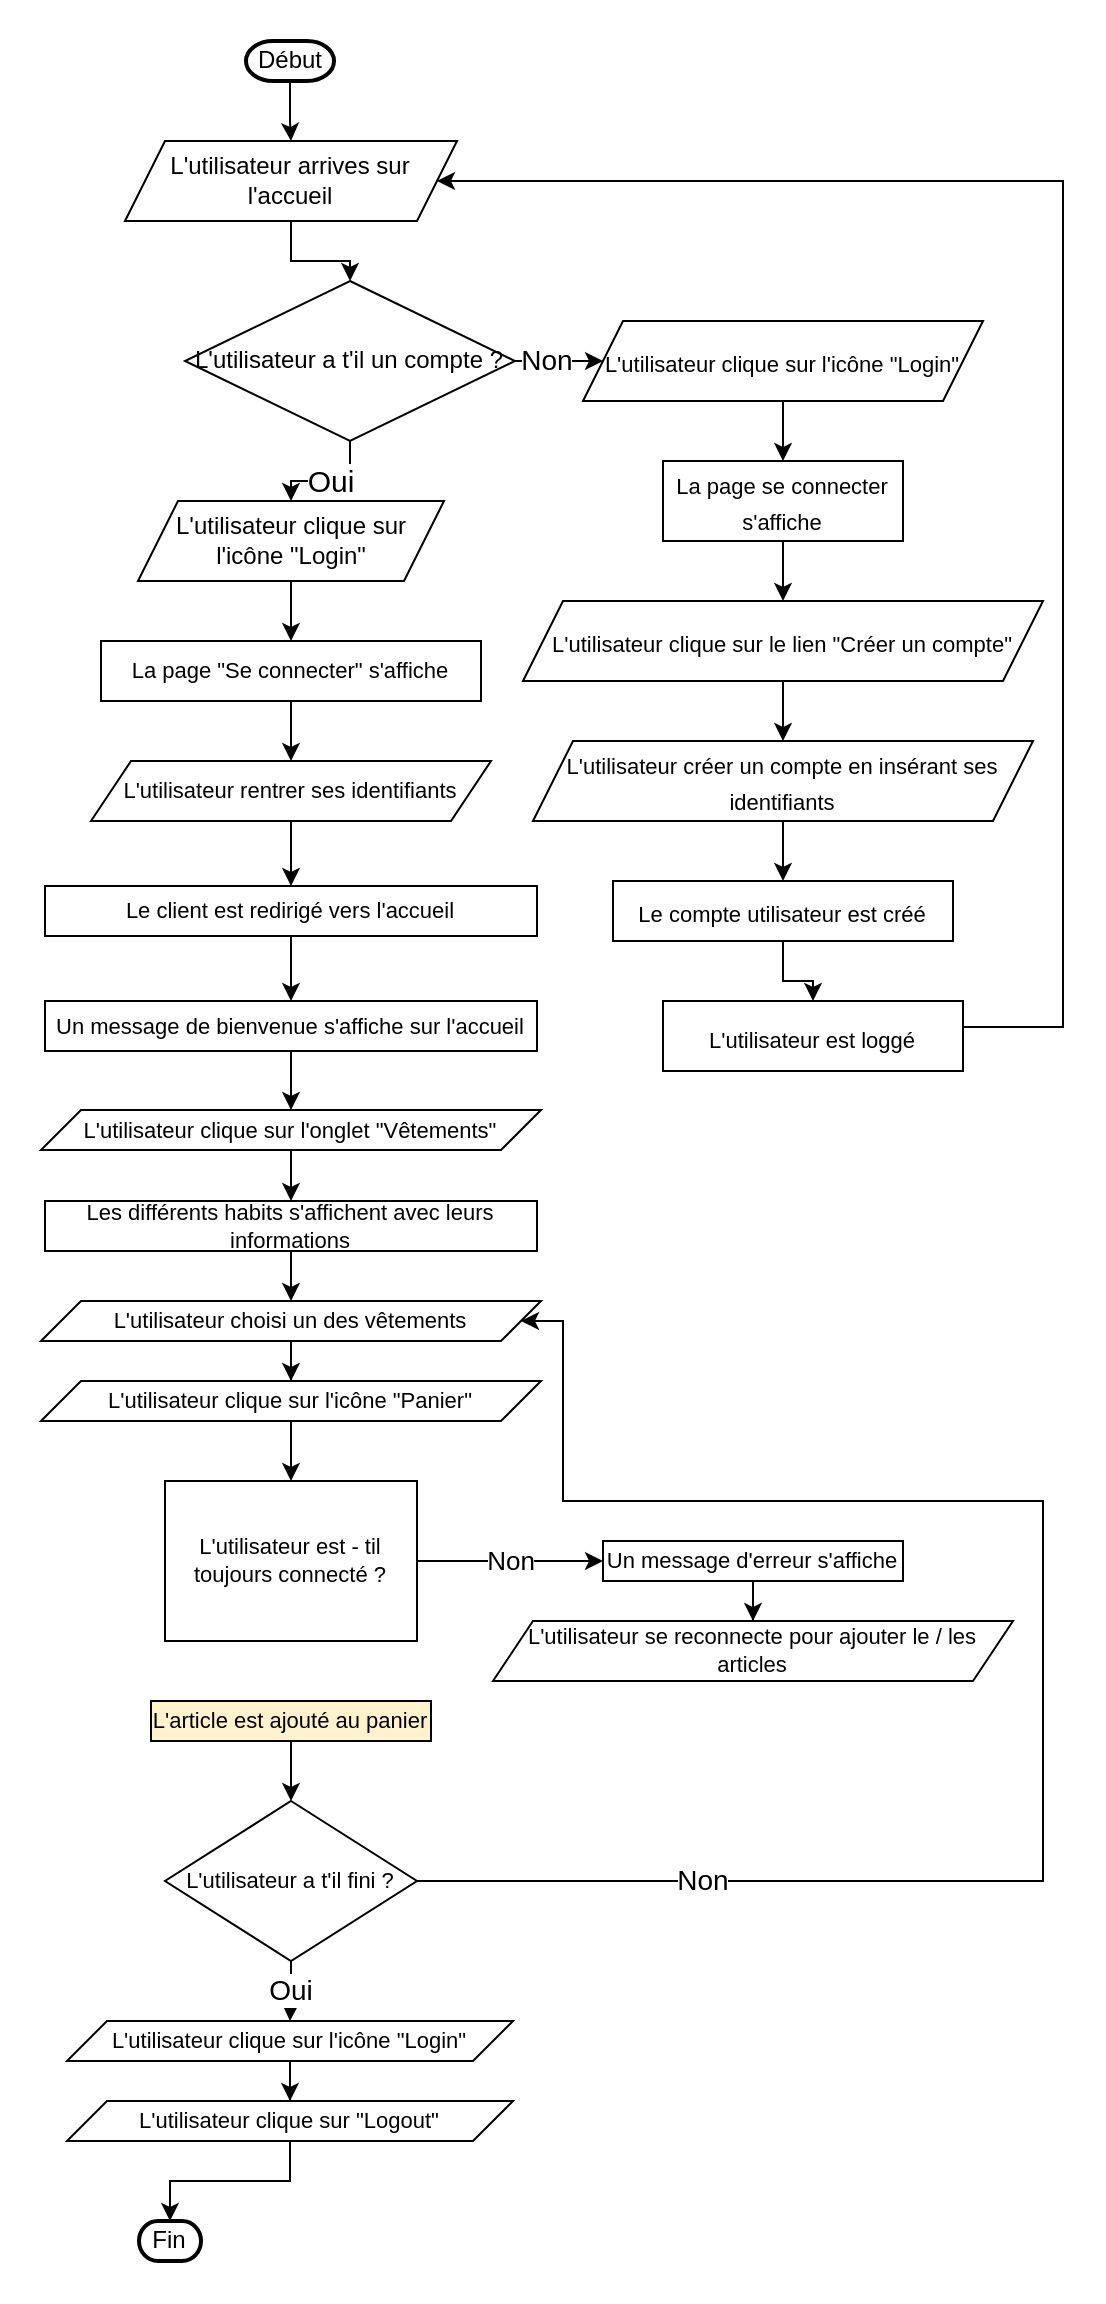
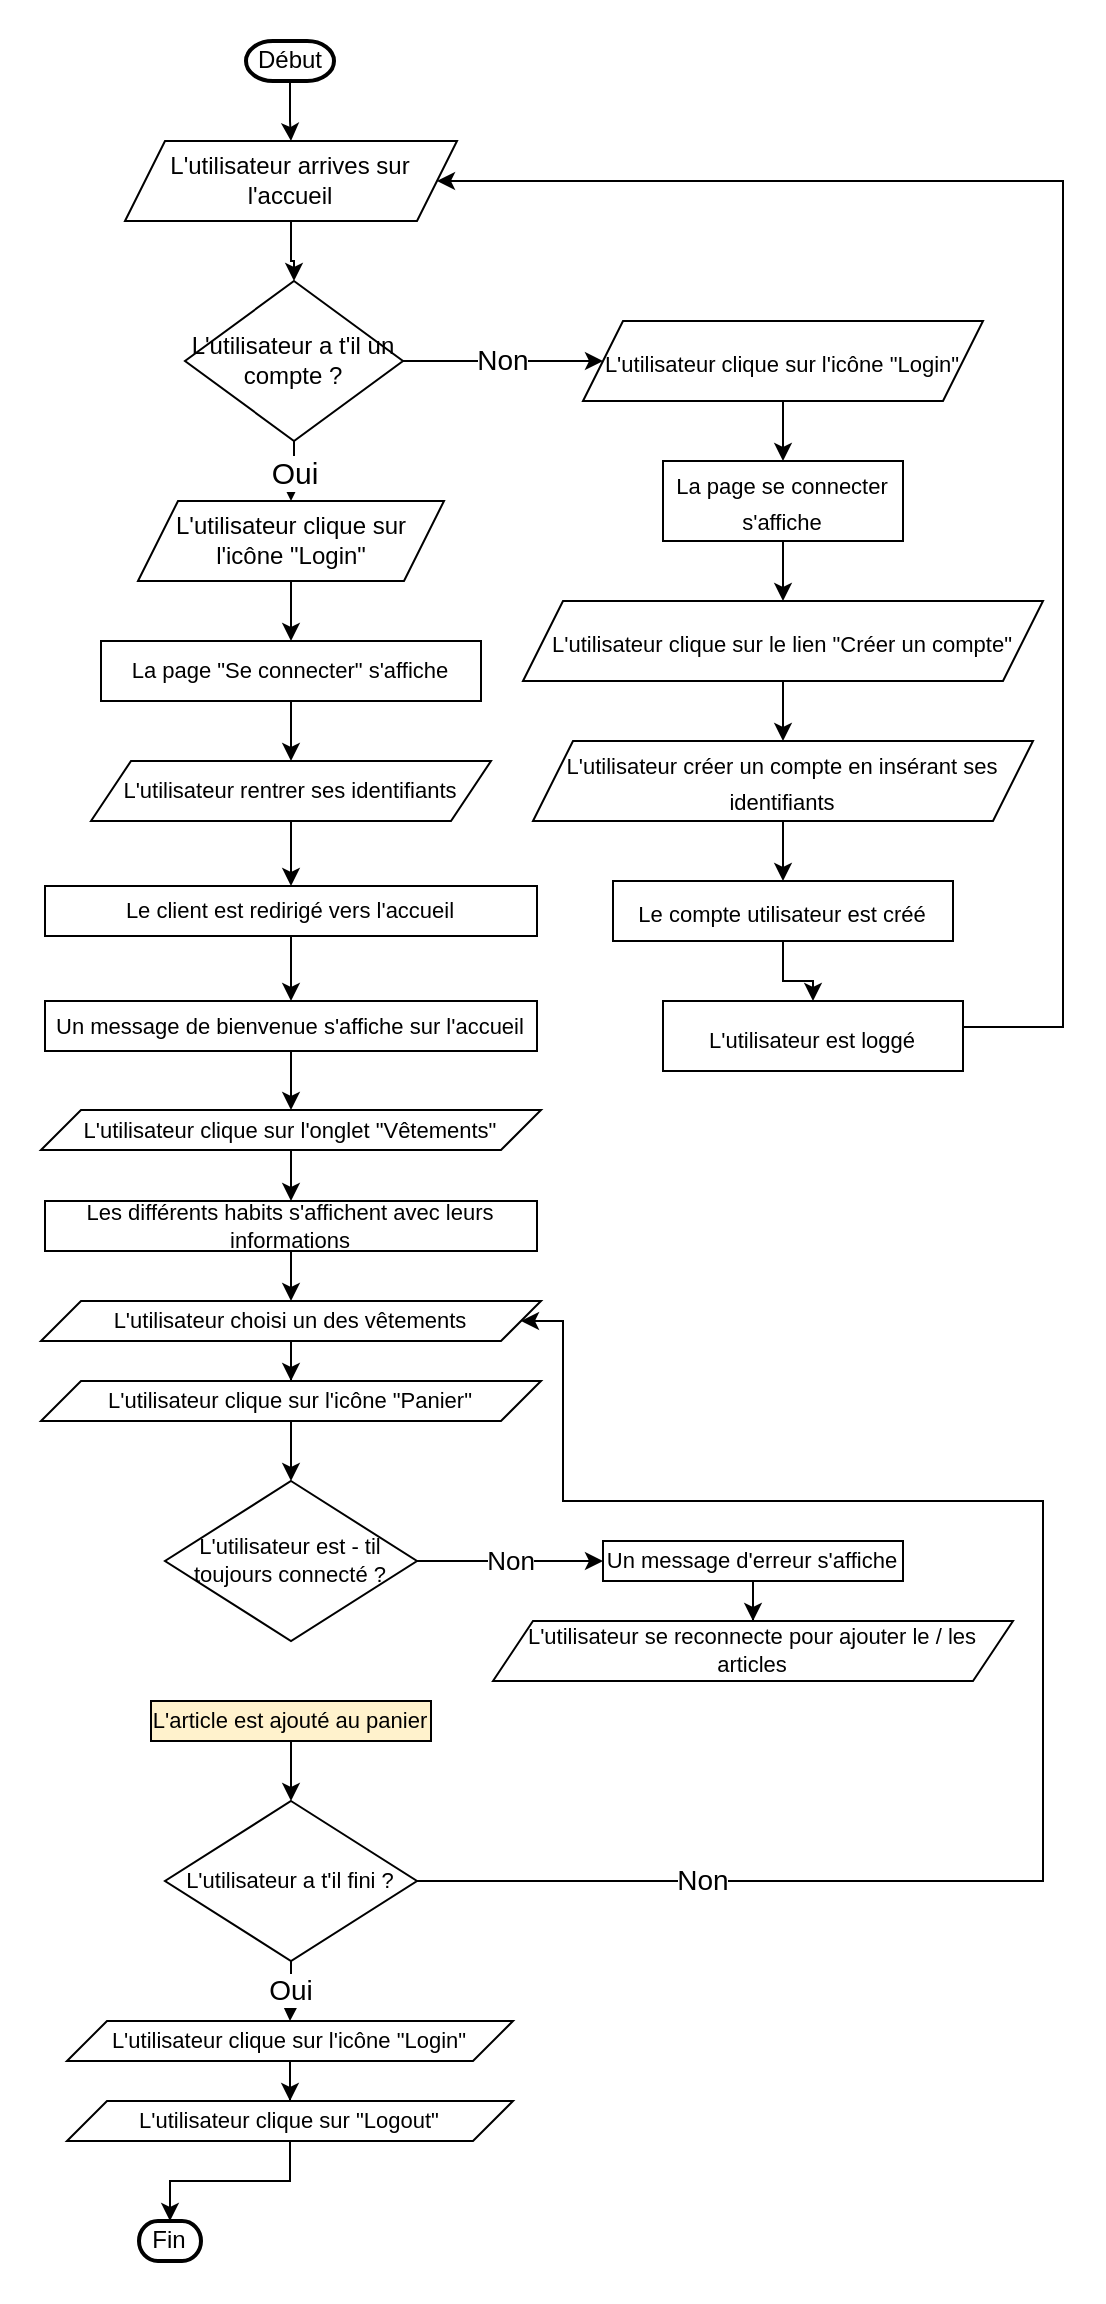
  <mxCell id="0" />
  <mxCell id="1" parent="0" />
  <mxCell id="2" style="edgeStyle=orthogonalEdgeStyle;rounded=0;orthogonalLoop=1;jettySize=auto;html=1;entryX=0.5;entryY=0;entryDx=0;entryDy=0;" edge="1" parent="1" source="3" target="5"><mxGeometry relative="1" as="geometry" /></mxCell>
  <mxCell id="3" value="Début" style="strokeWidth=2;html=1;shape=mxgraph.flowchart.terminator;whiteSpace=wrap;" vertex="1" parent="1"><mxGeometry x="122.5" y="20" width="44" height="20" as="geometry" /></mxCell>
  <mxCell id="4" style="edgeStyle=orthogonalEdgeStyle;rounded=0;orthogonalLoop=1;jettySize=auto;html=1;entryX=0.5;entryY=0;entryDx=0;entryDy=0;" edge="1" parent="1" source="5" target="8"><mxGeometry relative="1" as="geometry" /></mxCell>
  <mxCell id="5" value="L'utilisateur arrives sur l'accueil" style="shape=parallelogram;perimeter=parallelogramPerimeter;whiteSpace=wrap;html=1;fixedSize=1;" vertex="1" parent="1"><mxGeometry x="62" y="70" width="166" height="40" as="geometry" /></mxCell>
  <mxCell id="6" value="&lt;font style=&quot;font-size: 15px;&quot;&gt;Oui&lt;/font&gt;" style="edgeStyle=orthogonalEdgeStyle;rounded=0;orthogonalLoop=1;jettySize=auto;html=1;entryX=0.5;entryY=0;entryDx=0;entryDy=0;" edge="1" parent="1" source="8" target="10"><mxGeometry relative="1" as="geometry" /></mxCell>
  <mxCell id="7" value="&lt;font style=&quot;font-size: 14px;&quot;&gt;Non&lt;/font&gt;" style="edgeStyle=orthogonalEdgeStyle;rounded=0;orthogonalLoop=1;jettySize=auto;html=1;entryX=0;entryY=0.5;entryDx=0;entryDy=0;fontSize=11;" edge="1" parent="1" source="8" target="13"><mxGeometry relative="1" as="geometry" /></mxCell>
- <mxCell id="8" value="L'utilisateur a t'il un compte ?" style="rhombus;whiteSpace=wrap;html=1;" vertex="1" parent="1"><mxGeometry x="92" y="140" width="165" height="80" as="geometry" /></mxCell>
+ <mxCell id="8" value="L'utilisateur a t'il un compte ?" style="rhombus;whiteSpace=wrap;html=1;" vertex="1" parent="1"><mxGeometry x="92" y="140" width="109" height="80" as="geometry" /></mxCell>
  <mxCell id="9" style="edgeStyle=orthogonalEdgeStyle;rounded=0;orthogonalLoop=1;jettySize=auto;html=1;entryX=0.5;entryY=0;entryDx=0;entryDy=0;fontSize=11;" edge="1" parent="1" source="10" target="25"><mxGeometry relative="1" as="geometry" /></mxCell>
  <mxCell id="10" value="L'utilisateur clique sur l'icône &quot;Login&quot;" style="shape=parallelogram;perimeter=parallelogramPerimeter;whiteSpace=wrap;html=1;fixedSize=1;" vertex="1" parent="1"><mxGeometry x="68.5" y="250" width="153" height="40" as="geometry" /></mxCell>
  <mxCell id="11" style="edgeStyle=orthogonalEdgeStyle;rounded=0;orthogonalLoop=1;jettySize=auto;html=1;exitX=0.5;exitY=1;exitDx=0;exitDy=0;" edge="1" parent="1" source="8" target="8"><mxGeometry relative="1" as="geometry" /></mxCell>
  <mxCell id="12" style="edgeStyle=orthogonalEdgeStyle;rounded=0;orthogonalLoop=1;jettySize=auto;html=1;entryX=0.5;entryY=0;entryDx=0;entryDy=0;fontSize=11;" edge="1" parent="1" source="13" target="15"><mxGeometry relative="1" as="geometry" /></mxCell>
  <mxCell id="13" value="&lt;font style=&quot;font-size: 11px;&quot;&gt;L'utilisateur clique sur l'icône &quot;Login&quot;&lt;/font&gt;" style="shape=parallelogram;perimeter=parallelogramPerimeter;whiteSpace=wrap;html=1;fixedSize=1;fontSize=15;" vertex="1" parent="1"><mxGeometry x="291" y="160" width="200" height="40" as="geometry" /></mxCell>
  <mxCell id="14" style="edgeStyle=orthogonalEdgeStyle;rounded=0;orthogonalLoop=1;jettySize=auto;html=1;fontSize=11;" edge="1" parent="1" source="15" target="17"><mxGeometry relative="1" as="geometry" /></mxCell>
  <mxCell id="15" value="&lt;font style=&quot;font-size: 11px;&quot;&gt;La page se connecter s'affiche&lt;/font&gt;" style="whiteSpace=wrap;html=1;fontSize=15;" vertex="1" parent="1"><mxGeometry x="331" y="230" width="120" height="40" as="geometry" /></mxCell>
  <mxCell id="16" value="" style="edgeStyle=orthogonalEdgeStyle;rounded=0;orthogonalLoop=1;jettySize=auto;html=1;fontSize=11;" edge="1" parent="1" source="17" target="19"><mxGeometry relative="1" as="geometry" /></mxCell>
  <mxCell id="17" value="&lt;font style=&quot;font-size: 11px;&quot;&gt;L'utilisateur clique sur le lien &quot;Créer un compte&quot;&lt;/font&gt;" style="shape=parallelogram;perimeter=parallelogramPerimeter;whiteSpace=wrap;html=1;fixedSize=1;fontSize=15;" vertex="1" parent="1"><mxGeometry x="261" y="300" width="260" height="40" as="geometry" /></mxCell>
  <mxCell id="18" style="edgeStyle=orthogonalEdgeStyle;rounded=0;orthogonalLoop=1;jettySize=auto;html=1;entryX=0.5;entryY=0;entryDx=0;entryDy=0;fontSize=11;" edge="1" parent="1" source="19" target="21"><mxGeometry relative="1" as="geometry" /></mxCell>
  <mxCell id="19" value="&lt;font style=&quot;font-size: 11px;&quot;&gt;L'utilisateur créer un compte en insérant ses identifiants&lt;/font&gt;" style="shape=parallelogram;perimeter=parallelogramPerimeter;whiteSpace=wrap;html=1;fixedSize=1;fontSize=15;" vertex="1" parent="1"><mxGeometry x="266" y="370" width="250" height="40" as="geometry" /></mxCell>
  <mxCell id="20" value="" style="edgeStyle=orthogonalEdgeStyle;rounded=0;orthogonalLoop=1;jettySize=auto;html=1;fontSize=11;" edge="1" parent="1" source="21" target="23"><mxGeometry relative="1" as="geometry" /></mxCell>
  <mxCell id="21" value="&lt;font style=&quot;font-size: 11px;&quot;&gt;Le compte utilisateur est créé&lt;/font&gt;" style="whiteSpace=wrap;html=1;fontSize=15;" vertex="1" parent="1"><mxGeometry x="306" y="440" width="170" height="30" as="geometry" /></mxCell>
  <mxCell id="22" style="edgeStyle=orthogonalEdgeStyle;rounded=0;orthogonalLoop=1;jettySize=auto;html=1;entryX=1;entryY=0.5;entryDx=0;entryDy=0;fontSize=11;" edge="1" parent="1" source="23" target="5"><mxGeometry relative="1" as="geometry"><Array as="points"><mxPoint x="531" y="513" /><mxPoint x="531" y="90" /></Array></mxGeometry></mxCell>
  <mxCell id="23" value="&lt;font style=&quot;font-size: 11px;&quot;&gt;L'utilisateur est loggé&lt;/font&gt;" style="whiteSpace=wrap;html=1;fontSize=15;" vertex="1" parent="1"><mxGeometry x="331" y="500" width="150" height="35" as="geometry" /></mxCell>
  <mxCell id="24" style="edgeStyle=orthogonalEdgeStyle;rounded=0;orthogonalLoop=1;jettySize=auto;html=1;fontSize=11;" edge="1" parent="1" source="25" target="27"><mxGeometry relative="1" as="geometry" /></mxCell>
  <mxCell id="25" value="La page &quot;Se connecter&quot; s'affiche" style="whiteSpace=wrap;html=1;fontSize=11;" vertex="1" parent="1"><mxGeometry x="50" y="320" width="190" height="30" as="geometry" /></mxCell>
  <mxCell id="26" value="" style="edgeStyle=orthogonalEdgeStyle;rounded=0;orthogonalLoop=1;jettySize=auto;html=1;fontSize=11;" edge="1" parent="1" source="27" target="29"><mxGeometry relative="1" as="geometry" /></mxCell>
  <mxCell id="27" value="L'utilisateur rentrer ses identifiants" style="shape=parallelogram;perimeter=parallelogramPerimeter;whiteSpace=wrap;html=1;fixedSize=1;fontSize=11;" vertex="1" parent="1"><mxGeometry x="45" y="380" width="200" height="30" as="geometry" /></mxCell>
  <mxCell id="28" style="edgeStyle=orthogonalEdgeStyle;rounded=0;orthogonalLoop=1;jettySize=auto;html=1;entryX=0.5;entryY=0;entryDx=0;entryDy=0;fontSize=11;" edge="1" parent="1" source="29" target="31"><mxGeometry relative="1" as="geometry" /></mxCell>
  <mxCell id="29" value="Le client est redirigé vers l'accueil" style="whiteSpace=wrap;html=1;fontSize=11;" vertex="1" parent="1"><mxGeometry x="22" y="442.5" width="246" height="25" as="geometry" /></mxCell>
  <mxCell id="30" value="" style="edgeStyle=orthogonalEdgeStyle;rounded=0;orthogonalLoop=1;jettySize=auto;html=1;fontSize=11;" edge="1" parent="1" source="31" target="33"><mxGeometry relative="1" as="geometry" /></mxCell>
  <mxCell id="31" value="Un message de bienvenue s'affiche sur l'accueil" style="whiteSpace=wrap;html=1;fontSize=11;" vertex="1" parent="1"><mxGeometry x="22" y="500" width="246" height="25" as="geometry" /></mxCell>
  <mxCell id="32" style="edgeStyle=orthogonalEdgeStyle;rounded=0;orthogonalLoop=1;jettySize=auto;html=1;entryX=0.5;entryY=0;entryDx=0;entryDy=0;fontSize=11;" edge="1" parent="1" source="33" target="35"><mxGeometry relative="1" as="geometry" /></mxCell>
  <mxCell id="33" value="L'utilisateur clique sur l'onglet &quot;Vêtements&quot;" style="shape=parallelogram;perimeter=parallelogramPerimeter;whiteSpace=wrap;html=1;fixedSize=1;fontSize=11;" vertex="1" parent="1"><mxGeometry x="20" y="554.5" width="250" height="20" as="geometry" /></mxCell>
  <mxCell id="34" style="edgeStyle=orthogonalEdgeStyle;rounded=0;orthogonalLoop=1;jettySize=auto;html=1;entryX=0.5;entryY=0;entryDx=0;entryDy=0;fontSize=11;" edge="1" parent="1" source="35" target="37"><mxGeometry relative="1" as="geometry" /></mxCell>
  <mxCell id="35" value="Les différents habits s'affichent avec leurs informations" style="whiteSpace=wrap;html=1;fontSize=11;" vertex="1" parent="1"><mxGeometry x="22" y="600" width="246" height="25" as="geometry" /></mxCell>
  <mxCell id="36" style="edgeStyle=orthogonalEdgeStyle;rounded=0;orthogonalLoop=1;jettySize=auto;html=1;entryX=0.5;entryY=0;entryDx=0;entryDy=0;fontSize=11;" edge="1" parent="1" source="37" target="39"><mxGeometry relative="1" as="geometry" /></mxCell>
  <mxCell id="37" value="L'utilisateur choisi un des vêtements" style="shape=parallelogram;perimeter=parallelogramPerimeter;whiteSpace=wrap;html=1;fixedSize=1;fontSize=11;" vertex="1" parent="1"><mxGeometry x="20" y="650" width="250" height="20" as="geometry" /></mxCell>
  <mxCell id="38" style="edgeStyle=orthogonalEdgeStyle;rounded=0;orthogonalLoop=1;jettySize=auto;html=1;entryX=0.5;entryY=0;entryDx=0;entryDy=0;fontSize=11;" edge="1" parent="1" source="39" target="41"><mxGeometry relative="1" as="geometry" /></mxCell>
  <mxCell id="39" value="L'utilisateur clique sur l'icône &quot;Panier&quot;" style="shape=parallelogram;perimeter=parallelogramPerimeter;whiteSpace=wrap;html=1;fixedSize=1;fontSize=11;" vertex="1" parent="1"><mxGeometry x="20" y="690" width="250" height="20" as="geometry" /></mxCell>
  <mxCell id="40" value="Non" style="edgeStyle=orthogonalEdgeStyle;rounded=0;orthogonalLoop=1;jettySize=auto;html=1;fontSize=13;entryX=0;entryY=0.5;entryDx=0;entryDy=0;" edge="1" parent="1" source="41" target="45"><mxGeometry relative="1" as="geometry"><mxPoint x="311" y="780" as="targetPoint" /></mxGeometry></mxCell>
- <mxCell id="41" value="L'utilisateur est - til toujours connecté ?" style="whiteSpace=wrap;html=1;fontSize=11;rounded=0;" vertex="1" parent="1"><mxGeometry x="82" y="740" width="126" height="80" as="geometry" /></mxCell>
+ <mxCell id="41" value="L'utilisateur est - til toujours connecté ?" style="rhombus;whiteSpace=wrap;html=1;fontSize=11;" vertex="1" parent="1"><mxGeometry x="82" y="740" width="126" height="80" as="geometry" /></mxCell>
  <mxCell id="42" style="edgeStyle=orthogonalEdgeStyle;rounded=0;orthogonalLoop=1;jettySize=auto;html=1;entryX=0.5;entryY=0;entryDx=0;entryDy=0;fontSize=14;endArrow=classic;endFill=1;" edge="1" parent="1" source="43" target="49"><mxGeometry relative="1" as="geometry" /></mxCell>
  <mxCell id="43" value="L'article est ajouté au panier" style="whiteSpace=wrap;html=1;fontSize=11;fillColor=#fff2cc;" vertex="1" parent="1"><mxGeometry x="75" y="850" width="140" height="20" as="geometry" /></mxCell>
  <mxCell id="44" style="edgeStyle=orthogonalEdgeStyle;rounded=0;orthogonalLoop=1;jettySize=auto;html=1;entryX=0.5;entryY=0;entryDx=0;entryDy=0;fontSize=11;endArrow=classic;endFill=1;" edge="1" parent="1" source="45" target="46"><mxGeometry relative="1" as="geometry" /></mxCell>
  <mxCell id="45" value="&lt;font style=&quot;font-size: 11px;&quot;&gt;Un message d'erreur s'affiche&lt;/font&gt;" style="whiteSpace=wrap;html=1;fontSize=11;" vertex="1" parent="1"><mxGeometry x="301" y="770" width="150" height="20" as="geometry" /></mxCell>
  <mxCell id="46" value="L'utilisateur se reconnecte pour ajouter le / les articles" style="shape=parallelogram;perimeter=parallelogramPerimeter;whiteSpace=wrap;html=1;fixedSize=1;fontSize=11;" vertex="1" parent="1"><mxGeometry x="246" y="810" width="260" height="30" as="geometry" /></mxCell>
  <mxCell id="47" value="Non" style="edgeStyle=orthogonalEdgeStyle;rounded=0;orthogonalLoop=1;jettySize=auto;html=1;entryX=1;entryY=0.5;entryDx=0;entryDy=0;fontSize=14;endArrow=classic;endFill=1;" edge="1" parent="1" source="49" target="37"><mxGeometry x="-0.665" relative="1" as="geometry"><Array as="points"><mxPoint x="521" y="940" /><mxPoint x="521" y="750" /><mxPoint x="281" y="750" /><mxPoint x="281" y="660" /></Array><mxPoint as="offset" /></mxGeometry></mxCell>
  <mxCell id="48" value="Oui" style="edgeStyle=orthogonalEdgeStyle;rounded=0;orthogonalLoop=1;jettySize=auto;html=1;entryX=0.5;entryY=0;entryDx=0;entryDy=0;fontSize=14;endArrow=classic;endFill=1;" edge="1" parent="1" source="49" target="51"><mxGeometry relative="1" as="geometry"><Array as="points"><mxPoint x="145" y="990" /><mxPoint x="145" y="990" /></Array></mxGeometry></mxCell>
  <mxCell id="49" value="L'utilisateur a t'il fini ?" style="rhombus;whiteSpace=wrap;html=1;fontSize=11;" vertex="1" parent="1"><mxGeometry x="82" y="900" width="126" height="80" as="geometry" /></mxCell>
  <mxCell id="50" style="edgeStyle=orthogonalEdgeStyle;rounded=0;orthogonalLoop=1;jettySize=auto;html=1;entryX=0.5;entryY=0;entryDx=0;entryDy=0;fontSize=14;endArrow=classic;endFill=1;" edge="1" parent="1" source="51" target="53"><mxGeometry relative="1" as="geometry" /></mxCell>
  <mxCell id="51" value="L'utilisateur clique sur l'icône &quot;Login&quot;" style="shape=parallelogram;perimeter=parallelogramPerimeter;whiteSpace=wrap;html=1;fixedSize=1;fontSize=11;" vertex="1" parent="1"><mxGeometry x="33" y="1010" width="223" height="20" as="geometry" /></mxCell>
  <mxCell id="52" style="edgeStyle=orthogonalEdgeStyle;rounded=0;orthogonalLoop=1;jettySize=auto;html=1;entryX=0.5;entryY=0;entryDx=0;entryDy=0;entryPerimeter=0;fontSize=14;endArrow=classic;endFill=1;" edge="1" parent="1" source="53" target="54"><mxGeometry relative="1" as="geometry" /></mxCell>
  <mxCell id="53" value="L'utilisateur clique sur &quot;Logout&quot;" style="shape=parallelogram;perimeter=parallelogramPerimeter;whiteSpace=wrap;html=1;fixedSize=1;fontSize=11;" vertex="1" parent="1"><mxGeometry x="33" y="1050" width="223" height="20" as="geometry" /></mxCell>
  <mxCell id="54" value="Fin" style="strokeWidth=2;html=1;shape=mxgraph.flowchart.terminator;whiteSpace=wrap;" vertex="1" parent="1"><mxGeometry x="69" y="1110" width="31" height="20" as="geometry" /></mxCell>
